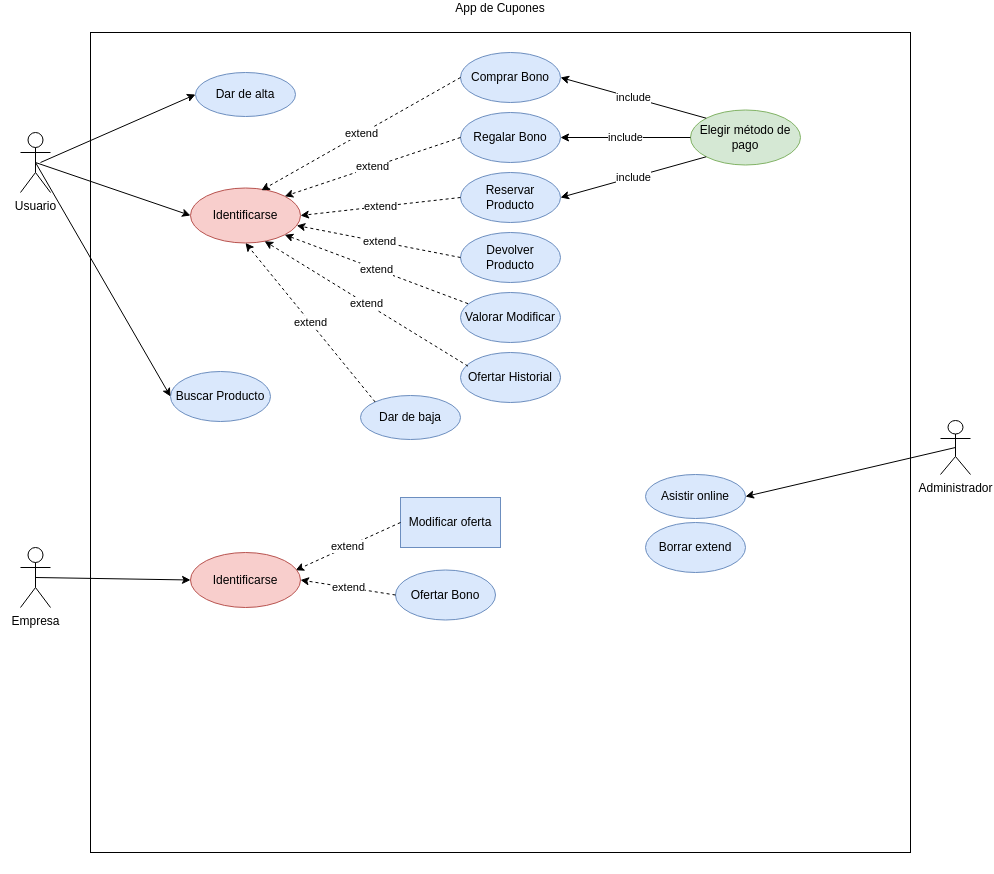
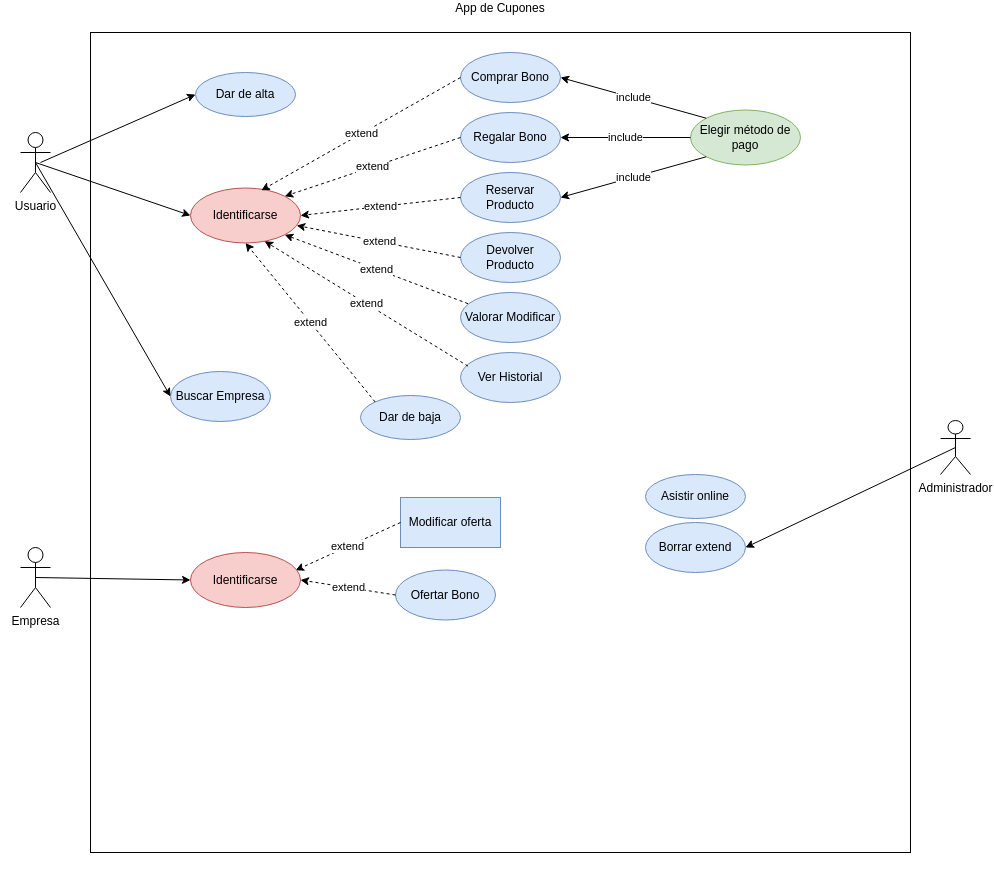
  <mxCell id="0" />
  <mxCell id="1" parent="0" />
  <mxCell id="2" value="&lt;div&gt;App de Cupones&lt;/div&gt;&lt;div&gt;&lt;br&gt;&lt;/div&gt;" style="whiteSpace=wrap;html=1;aspect=fixed;fillColor=none;labelPosition=center;verticalLabelPosition=top;align=center;verticalAlign=bottom;" vertex="1" parent="1"><mxGeometry x="90" y="20" width="820" height="820" as="geometry" /></mxCell>
  <mxCell id="3" value="&lt;div&gt;Comprar Bono&lt;/div&gt;" style="ellipse;whiteSpace=wrap;html=1;fillColor=#dae8fc;strokeColor=#6c8ebf;" vertex="1" parent="1"><mxGeometry x="460" y="40" width="100" height="50" as="geometry" /></mxCell>
  <mxCell id="4" value="&lt;div&gt;Usuario&lt;/div&gt;" style="shape=umlActor;verticalLabelPosition=bottom;verticalAlign=top;html=1;outlineConnect=0;fillColor=none;" vertex="1" parent="1"><mxGeometry x="20" y="120" width="30" height="60" as="geometry" /></mxCell>
  <mxCell id="5" value="&lt;div&gt;Empresa&lt;/div&gt;&lt;div&gt;&lt;br&gt;&lt;/div&gt;" style="shape=umlActor;verticalLabelPosition=bottom;verticalAlign=top;html=1;outlineConnect=0;fillColor=none;" vertex="1" parent="1"><mxGeometry x="20" y="535" width="30" height="60" as="geometry" /></mxCell>
  <mxCell id="6" value="&lt;div&gt;Administrador&lt;/div&gt;" style="shape=umlActor;verticalLabelPosition=bottom;verticalAlign=top;html=1;outlineConnect=0;fillColor=none;" vertex="1" parent="1"><mxGeometry x="940" y="408" width="30" height="54" as="geometry" /></mxCell>
  <mxCell id="7" value="Regalar Bono" style="ellipse;whiteSpace=wrap;html=1;fillColor=#dae8fc;strokeColor=#6c8ebf;" vertex="1" parent="1"><mxGeometry x="460" y="100" width="100" height="50" as="geometry" /></mxCell>
  <mxCell id="8" value="Ofertar Bono" style="ellipse;whiteSpace=wrap;html=1;fillColor=#dae8fc;strokeColor=#6c8ebf;" vertex="1" parent="1"><mxGeometry x="395" y="557.5" width="100" height="50" as="geometry" /></mxCell>
- <mxCell id="9" value="&lt;div&gt;Buscar Producto&lt;/div&gt;" style="ellipse;whiteSpace=wrap;html=1;fillColor=#dae8fc;strokeColor=#6c8ebf;" vertex="1" parent="1"><mxGeometry x="170" y="359" width="100" height="50" as="geometry" /></mxCell>
+ <mxCell id="9" value="&lt;div&gt;Buscar Empresa&lt;/div&gt;" style="ellipse;whiteSpace=wrap;html=1;fillColor=#dae8fc;strokeColor=#6c8ebf;" vertex="1" parent="1"><mxGeometry x="170" y="359" width="100" height="50" as="geometry" /></mxCell>
  <mxCell id="10" value="Reservar Producto" style="ellipse;whiteSpace=wrap;html=1;fillColor=#dae8fc;strokeColor=#6c8ebf;" vertex="1" parent="1"><mxGeometry x="460" y="160" width="100" height="50" as="geometry" /></mxCell>
  <mxCell id="11" value="Devolver Producto" style="ellipse;whiteSpace=wrap;html=1;fillColor=#dae8fc;strokeColor=#6c8ebf;" vertex="1" parent="1"><mxGeometry x="460" y="220" width="100" height="50" as="geometry" /></mxCell>
  <mxCell id="12" value="Valorar Modificar" style="ellipse;whiteSpace=wrap;html=1;fillColor=#dae8fc;strokeColor=#6c8ebf;" vertex="1" parent="1"><mxGeometry x="460" y="280" width="100" height="50" as="geometry" /></mxCell>
  <mxCell id="13" value="Modificar oferta" style="whiteSpace=wrap;html=1;fillColor=#dae8fc;strokeColor=#6c8ebf;rounded=0;" vertex="1" parent="1"><mxGeometry x="400" y="485" width="100" height="50" as="geometry" /></mxCell>
  <mxCell id="14" value="Elegir método de pago" style="ellipse;whiteSpace=wrap;html=1;fillColor=#d5e8d4;strokeColor=#82b366;" vertex="1" parent="1"><mxGeometry x="690" y="97.5" width="110" height="55" as="geometry" /></mxCell>
  <mxCell id="15" value="extend" style="endArrow=classic;html=1;rounded=0;exitX=0;exitY=0.5;exitDx=0;exitDy=0;entryX=0.955;entryY=0.324;entryDx=0;entryDy=0;dashed=1;entryPerimeter=0;" edge="1" parent="1" source="13" target="28"><mxGeometry width="50" height="50" relative="1" as="geometry"><mxPoint x="450" y="470" as="sourcePoint" /><mxPoint x="500" y="420" as="targetPoint" /></mxGeometry></mxCell>
  <mxCell id="16" value="extend" style="endArrow=classic;html=1;rounded=0;exitX=0;exitY=0.5;exitDx=0;exitDy=0;entryX=1;entryY=0.5;entryDx=0;entryDy=0;dashed=1;" edge="1" parent="1" source="8" target="28"><mxGeometry width="50" height="50" relative="1" as="geometry"><mxPoint x="45" y="575" as="sourcePoint" /><mxPoint x="170" y="545" as="targetPoint" /></mxGeometry></mxCell>
  <mxCell id="17" value="Identificarse" style="ellipse;whiteSpace=wrap;html=1;fillColor=#f8cecc;strokeColor=#b85450;" vertex="1" parent="1"><mxGeometry x="190" y="175.5" width="110" height="55" as="geometry" /></mxCell>
  <mxCell id="18" value="extend" style="endArrow=classic;html=1;rounded=0;entryX=0.644;entryY=0.042;entryDx=0;entryDy=0;dashed=1;entryPerimeter=0;exitX=0;exitY=0.5;exitDx=0;exitDy=0;" edge="1" parent="1" source="3" target="17"><mxGeometry width="50" height="50" relative="1" as="geometry"><mxPoint x="370" y="65" as="sourcePoint" /><mxPoint x="289.99" y="134.49" as="targetPoint" /></mxGeometry></mxCell>
  <mxCell id="19" value="extend" style="endArrow=classic;html=1;rounded=0;exitX=0;exitY=0.5;exitDx=0;exitDy=0;entryX=1;entryY=0;entryDx=0;entryDy=0;dashed=1;" edge="1" parent="1" source="7" target="17"><mxGeometry width="50" height="50" relative="1" as="geometry"><mxPoint x="233.891" y="140.555" as="sourcePoint" /><mxPoint x="320" y="75" as="targetPoint" /></mxGeometry></mxCell>
  <mxCell id="20" value="extend" style="endArrow=classic;html=1;rounded=0;exitX=0;exitY=0.5;exitDx=0;exitDy=0;entryX=1;entryY=0.5;entryDx=0;entryDy=0;dashed=1;" edge="1" parent="1" source="10" target="17"><mxGeometry width="50" height="50" relative="1" as="geometry"><mxPoint x="233.891" y="140.555" as="sourcePoint" /><mxPoint x="320" y="135" as="targetPoint" /></mxGeometry></mxCell>
  <mxCell id="21" value="extend" style="endArrow=classic;html=1;rounded=0;exitX=0;exitY=0.5;exitDx=0;exitDy=0;dashed=1;" edge="1" parent="1" source="11" target="17"><mxGeometry width="50" height="50" relative="1" as="geometry"><mxPoint x="248.35" y="169.515" as="sourcePoint" /><mxPoint x="320" y="195" as="targetPoint" /></mxGeometry></mxCell>
  <mxCell id="22" value="extend" style="endArrow=classic;html=1;rounded=0;exitX=0.075;exitY=0.223;exitDx=0;exitDy=0;exitPerimeter=0;dashed=1;entryX=1;entryY=1;entryDx=0;entryDy=0;" edge="1" parent="1" source="12" target="17"><mxGeometry width="50" height="50" relative="1" as="geometry"><mxPoint x="233.891" y="179.445" as="sourcePoint" /><mxPoint x="320" y="250" as="targetPoint" /></mxGeometry></mxCell>
  <mxCell id="23" value="" style="endArrow=classic;html=1;rounded=0;exitX=0.5;exitY=0.5;exitDx=0;exitDy=0;entryX=0;entryY=0.5;entryDx=0;entryDy=0;exitPerimeter=0;" edge="1" parent="1" source="4" target="17"><mxGeometry width="50" height="50" relative="1" as="geometry"><mxPoint x="233.891" y="140.555" as="sourcePoint" /><mxPoint x="320" y="75" as="targetPoint" /></mxGeometry></mxCell>
  <mxCell id="24" value="" style="endArrow=classic;html=1;rounded=0;exitX=0.5;exitY=0.5;exitDx=0;exitDy=0;entryX=0;entryY=0.5;entryDx=0;entryDy=0;exitPerimeter=0;" edge="1" parent="1" source="4" target="9"><mxGeometry width="50" height="50" relative="1" as="geometry"><mxPoint x="45" y="160" as="sourcePoint" /><mxPoint x="200" y="160" as="targetPoint" /></mxGeometry></mxCell>
  <mxCell id="25" value="include" style="endArrow=classic;html=1;rounded=0;exitX=0;exitY=0.5;exitDx=0;exitDy=0;entryX=1;entryY=0.5;entryDx=0;entryDy=0;" edge="1" parent="1" source="14" target="7"><mxGeometry width="50" height="50" relative="1" as="geometry"><mxPoint x="307.47" y="152.025" as="sourcePoint" /><mxPoint x="380" y="137.5" as="targetPoint" /></mxGeometry></mxCell>
  <mxCell id="26" value="include" style="endArrow=classic;html=1;rounded=0;exitX=0;exitY=0;exitDx=0;exitDy=0;entryX=1;entryY=0.5;entryDx=0;entryDy=0;" edge="1" parent="1" source="14" target="3"><mxGeometry width="50" height="50" relative="1" as="geometry"><mxPoint x="480" y="137.5" as="sourcePoint" /><mxPoint x="520" y="102.5" as="targetPoint" /></mxGeometry></mxCell>
- <mxCell id="27" value="Ofertar Historial" style="ellipse;whiteSpace=wrap;html=1;fillColor=#dae8fc;strokeColor=#6c8ebf;" vertex="1" parent="1"><mxGeometry x="460" y="340" width="100" height="50" as="geometry" /></mxCell>
+ <mxCell id="27" value="Ver Historial" style="ellipse;whiteSpace=wrap;html=1;fillColor=#dae8fc;strokeColor=#6c8ebf;" vertex="1" parent="1"><mxGeometry x="460" y="340" width="100" height="50" as="geometry" /></mxCell>
  <mxCell id="28" value="Identificarse" style="ellipse;whiteSpace=wrap;html=1;fillColor=#f8cecc;strokeColor=#b85450;" vertex="1" parent="1"><mxGeometry x="190" y="540" width="110" height="55" as="geometry" /></mxCell>
  <mxCell id="29" value="extend" style="endArrow=classic;html=1;rounded=0;exitX=0.075;exitY=0.273;exitDx=0;exitDy=0;dashed=1;exitPerimeter=0;entryX=0.674;entryY=0.967;entryDx=0;entryDy=0;entryPerimeter=0;" edge="1" parent="1" source="27" target="17"><mxGeometry width="50" height="50" relative="1" as="geometry"><mxPoint x="45" y="160" as="sourcePoint" /><mxPoint x="180" y="325" as="targetPoint" /></mxGeometry></mxCell>
  <mxCell id="30" value="" style="endArrow=classic;html=1;rounded=0;entryX=0;entryY=0.5;entryDx=0;entryDy=0;exitX=0.5;exitY=0.5;exitDx=0;exitDy=0;exitPerimeter=0;" edge="1" parent="1" source="5" target="28"><mxGeometry width="50" height="50" relative="1" as="geometry"><mxPoint x="45" y="160" as="sourcePoint" /><mxPoint x="180" y="325" as="targetPoint" /></mxGeometry></mxCell>
  <mxCell id="31" value="include" style="endArrow=classic;html=1;rounded=0;exitX=0;exitY=1;exitDx=0;exitDy=0;entryX=1;entryY=0.5;entryDx=0;entryDy=0;" edge="1" parent="1" source="14" target="10"><mxGeometry width="50" height="50" relative="1" as="geometry"><mxPoint x="480" y="137.5" as="sourcePoint" /><mxPoint x="551.65" y="111.19" as="targetPoint" /></mxGeometry></mxCell>
- <mxCell id="32" value="" style="endArrow=classic;html=1;rounded=0;exitX=0.5;exitY=0.5;exitDx=0;exitDy=0;exitPerimeter=0;entryX=1;entryY=0.5;entryDx=0;entryDy=0;" edge="1" parent="1" source="6" target="33"><mxGeometry width="50" height="50" relative="1" as="geometry"><mxPoint x="965" y="335" as="sourcePoint" /><mxPoint x="877" y="312.5" as="targetPoint" /></mxGeometry></mxCell>
  <mxCell id="33" value="Asistir online" style="ellipse;whiteSpace=wrap;html=1;fillColor=#dae8fc;strokeColor=#6c8ebf;" vertex="1" parent="1"><mxGeometry x="645" y="462" width="100" height="44" as="geometry" /></mxCell>
  <mxCell id="34" value="Borrar extend" style="ellipse;whiteSpace=wrap;html=1;fillColor=#dae8fc;strokeColor=#6c8ebf;" vertex="1" parent="1"><mxGeometry x="645" y="510" width="100" height="50" as="geometry" /></mxCell>
+ <mxCell id="35" value="&lt;div&gt;&lt;br&gt;&lt;/div&gt;" style="endArrow=classic;html=1;rounded=0;exitX=0.5;exitY=0.5;exitDx=0;exitDy=0;entryX=1;entryY=0.5;entryDx=0;entryDy=0;exitPerimeter=0;" edge="1" parent="1" source="6" target="34"><mxGeometry width="50" height="50" relative="1" as="geometry"><mxPoint x="410" y="577.5" as="sourcePoint" /><mxPoint x="310" y="577.5" as="targetPoint" /></mxGeometry></mxCell>
  <mxCell id="36" value="Dar de alta" style="ellipse;whiteSpace=wrap;html=1;fillColor=#dae8fc;strokeColor=#6c8ebf;" vertex="1" parent="1"><mxGeometry x="195" y="60" width="100" height="44" as="geometry" /></mxCell>
  <mxCell id="37" value="" style="endArrow=classic;html=1;rounded=0;entryX=0;entryY=0.5;entryDx=0;entryDy=0;" edge="1" parent="1" target="36"><mxGeometry width="50" height="50" relative="1" as="geometry"><mxPoint x="40" y="150" as="sourcePoint" /><mxPoint x="200" y="213" as="targetPoint" /></mxGeometry></mxCell>
  <mxCell id="38" value="Dar de baja" style="ellipse;whiteSpace=wrap;html=1;fillColor=#dae8fc;strokeColor=#6c8ebf;" vertex="1" parent="1"><mxGeometry x="360" y="383" width="100" height="44" as="geometry" /></mxCell>
  <mxCell id="39" value="extend" style="endArrow=classic;html=1;rounded=0;exitX=0;exitY=0;exitDx=0;exitDy=0;dashed=1;entryX=0.5;entryY=1;entryDx=0;entryDy=0;" edge="1" parent="1" source="38" target="17"><mxGeometry width="50" height="50" relative="1" as="geometry"><mxPoint x="477.5" y="363.65" as="sourcePoint" /><mxPoint x="274.14" y="238.685" as="targetPoint" /></mxGeometry></mxCell>
